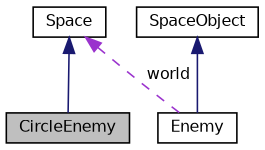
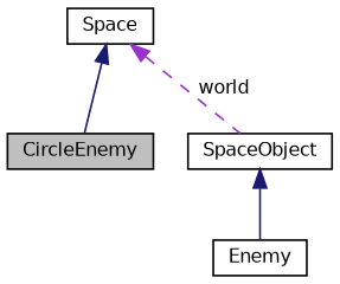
  digraph {
    node [color=black fillcolor=white fontname=Helvetica fontsize=10 shape=record style=filled]
    edge [color=midnightblue dir=back fontname=Helvetica fontsize=10 labelfontname=Helvetica labelfontsize=10 style=solid]
    n1 [fillcolor=grey75 fontcolor=black height=0.2 label=CircleEnemy width=0.4]
    n2 [height=0.2 label=Enemy width=0.4]
    n3 [height=0.2 label=SpaceObject width=0.4]
    n4 [height=0.2 label=Space width=0.4]
    n3 -> n2
    n4 -> n1
-   n4 -> n2 [color=darkorchid3 label=" world" style=dashed]
+   n4 -> n3 [color=darkorchid3 label=" world" style=dashed]
  }
